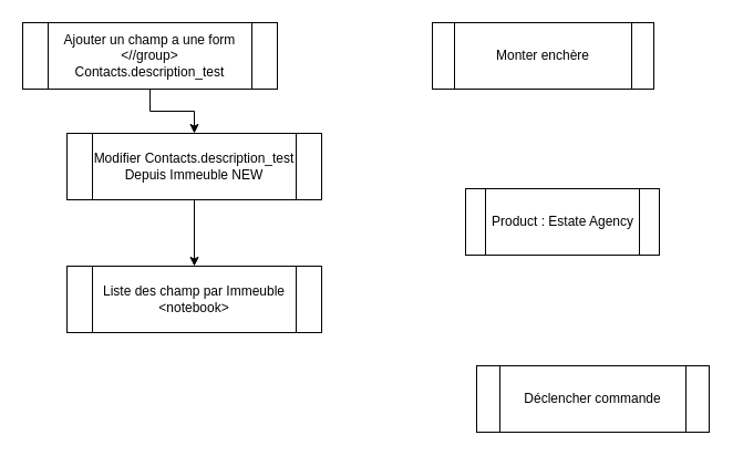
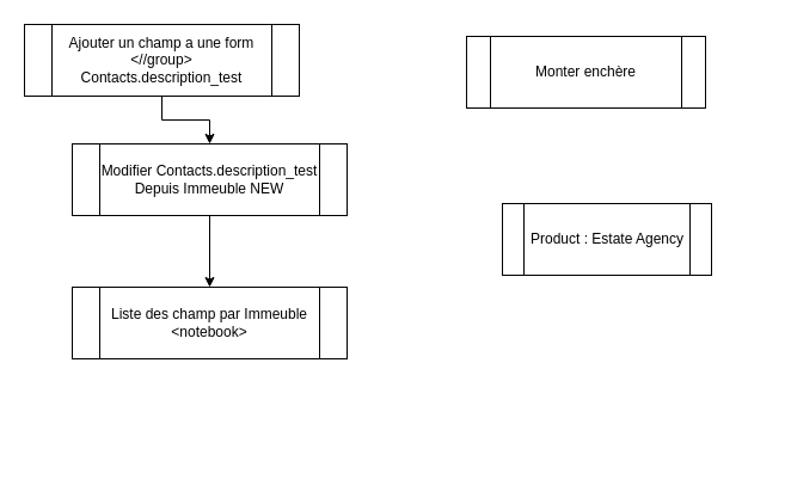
  <mxCell id="0" />
  <mxCell id="1" parent="0" />
- <mxCell id="2" value="Monter enchère" style="shape=process;whiteSpace=wrap;html=1;backgroundOutline=1;" parent="1" vertex="1"><mxGeometry x="390" y="20" width="200" height="60" as="geometry" /></mxCell>
+ <mxCell id="2" value="Monter enchère" style="shape=process;whiteSpace=wrap;html=1;backgroundOutline=1;" parent="1" vertex="1"><mxGeometry x="390" y="30" width="200" height="60" as="geometry" /></mxCell>
  <mxCell id="3" value="Liste des champ par Immeuble&lt;br&gt;&amp;lt;notebook&amp;gt;" style="shape=process;whiteSpace=wrap;html=1;backgroundOutline=1;" parent="1" vertex="1"><mxGeometry x="60" y="240" width="230" height="60" as="geometry" /></mxCell>
- <mxCell id="4" value="Déclencher commande" style="shape=process;whiteSpace=wrap;html=1;backgroundOutline=1;" parent="1" vertex="1"><mxGeometry x="430" y="330" width="210" height="60" as="geometry" /></mxCell>
  <mxCell id="5" value="Product : Estate Agency" style="shape=process;whiteSpace=wrap;html=1;backgroundOutline=1;" vertex="1" parent="1"><mxGeometry x="420" y="170" width="175" height="60" as="geometry" /></mxCell>
  <mxCell id="6" style="edgeStyle=orthogonalEdgeStyle;rounded=0;orthogonalLoop=1;jettySize=auto;html=1;" edge="1" parent="1" source="7" target="9"><mxGeometry relative="1" as="geometry" /></mxCell>
  <mxCell id="7" value="Ajouter un champ a une form&lt;br&gt;&amp;lt;//group&amp;gt;&lt;br&gt;Contacts.description_test" style="shape=process;whiteSpace=wrap;html=1;backgroundOutline=1;" vertex="1" parent="1"><mxGeometry x="20" y="20" width="230" height="60" as="geometry" /></mxCell>
  <mxCell id="8" style="edgeStyle=orthogonalEdgeStyle;rounded=0;orthogonalLoop=1;jettySize=auto;html=1;entryX=0.5;entryY=0;entryDx=0;entryDy=0;" edge="1" parent="1" source="9" target="3"><mxGeometry relative="1" as="geometry" /></mxCell>
  <mxCell id="9" value="Modifier Contacts.description_test&lt;br&gt;Depuis Immeuble NEW" style="shape=process;whiteSpace=wrap;html=1;backgroundOutline=1;" vertex="1" parent="1"><mxGeometry x="60" y="120" width="230" height="60" as="geometry" /></mxCell>
